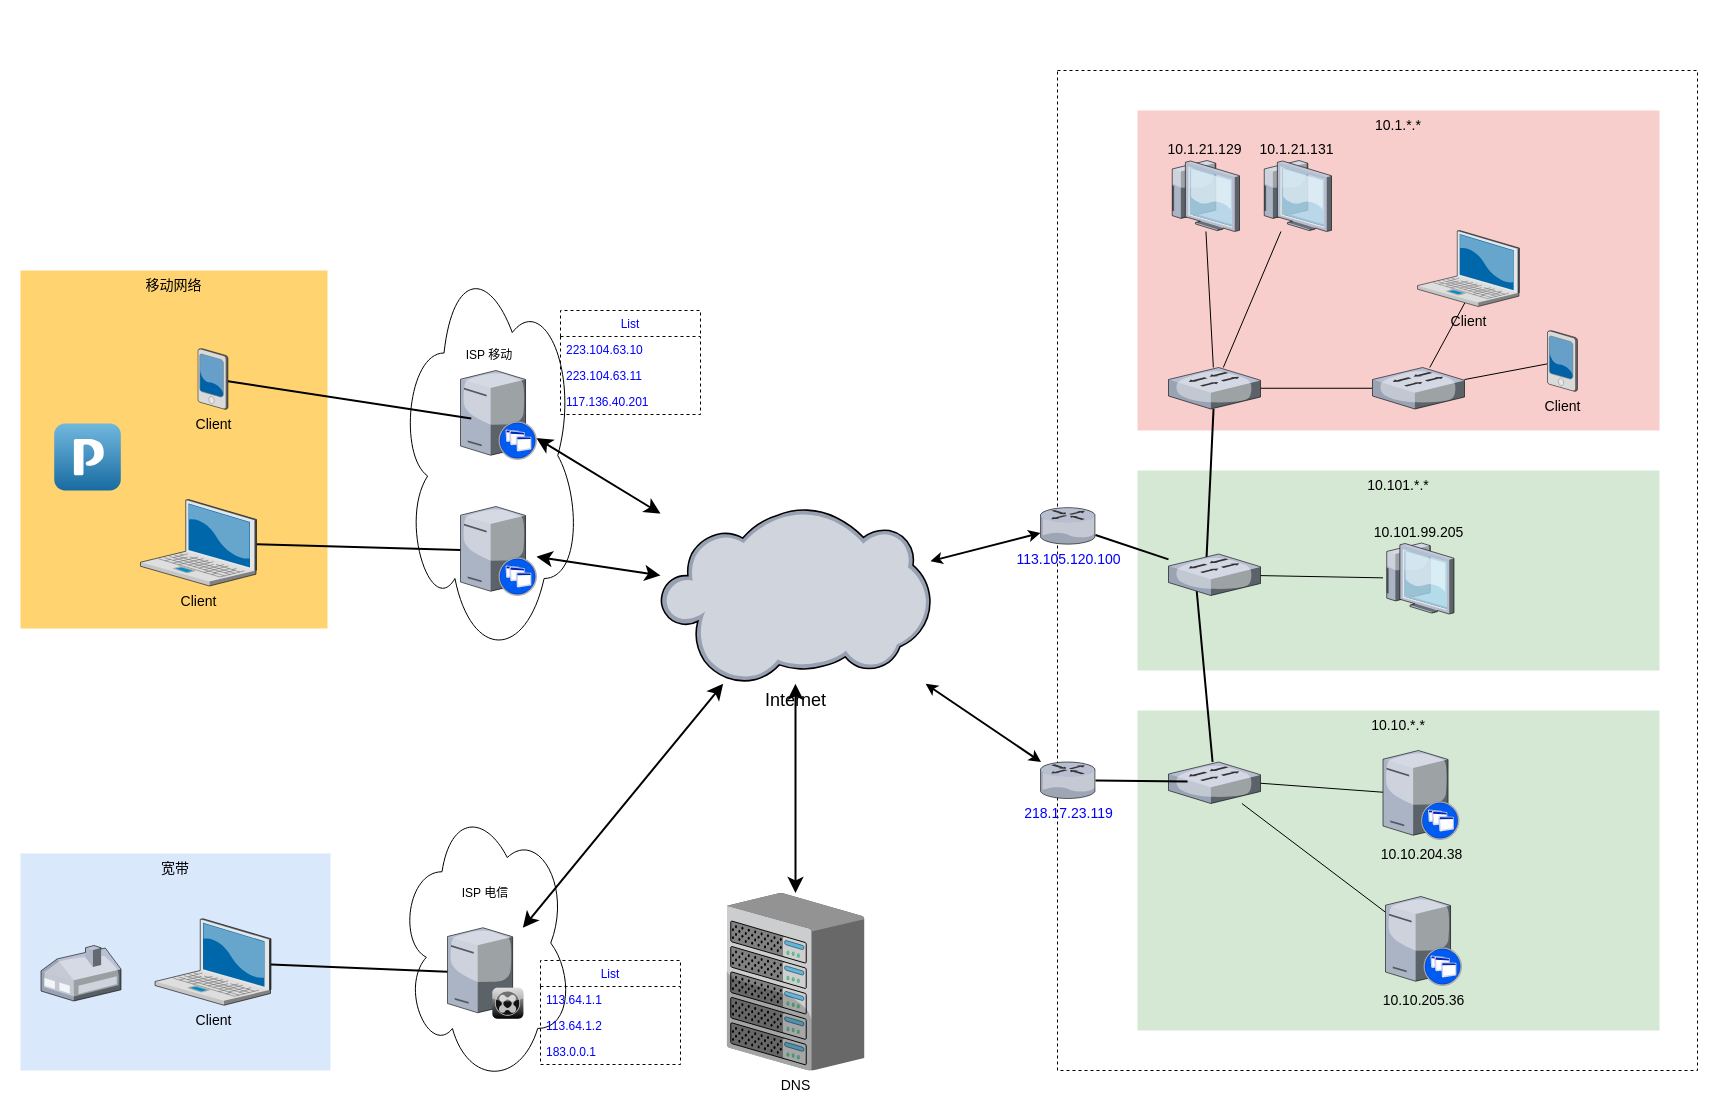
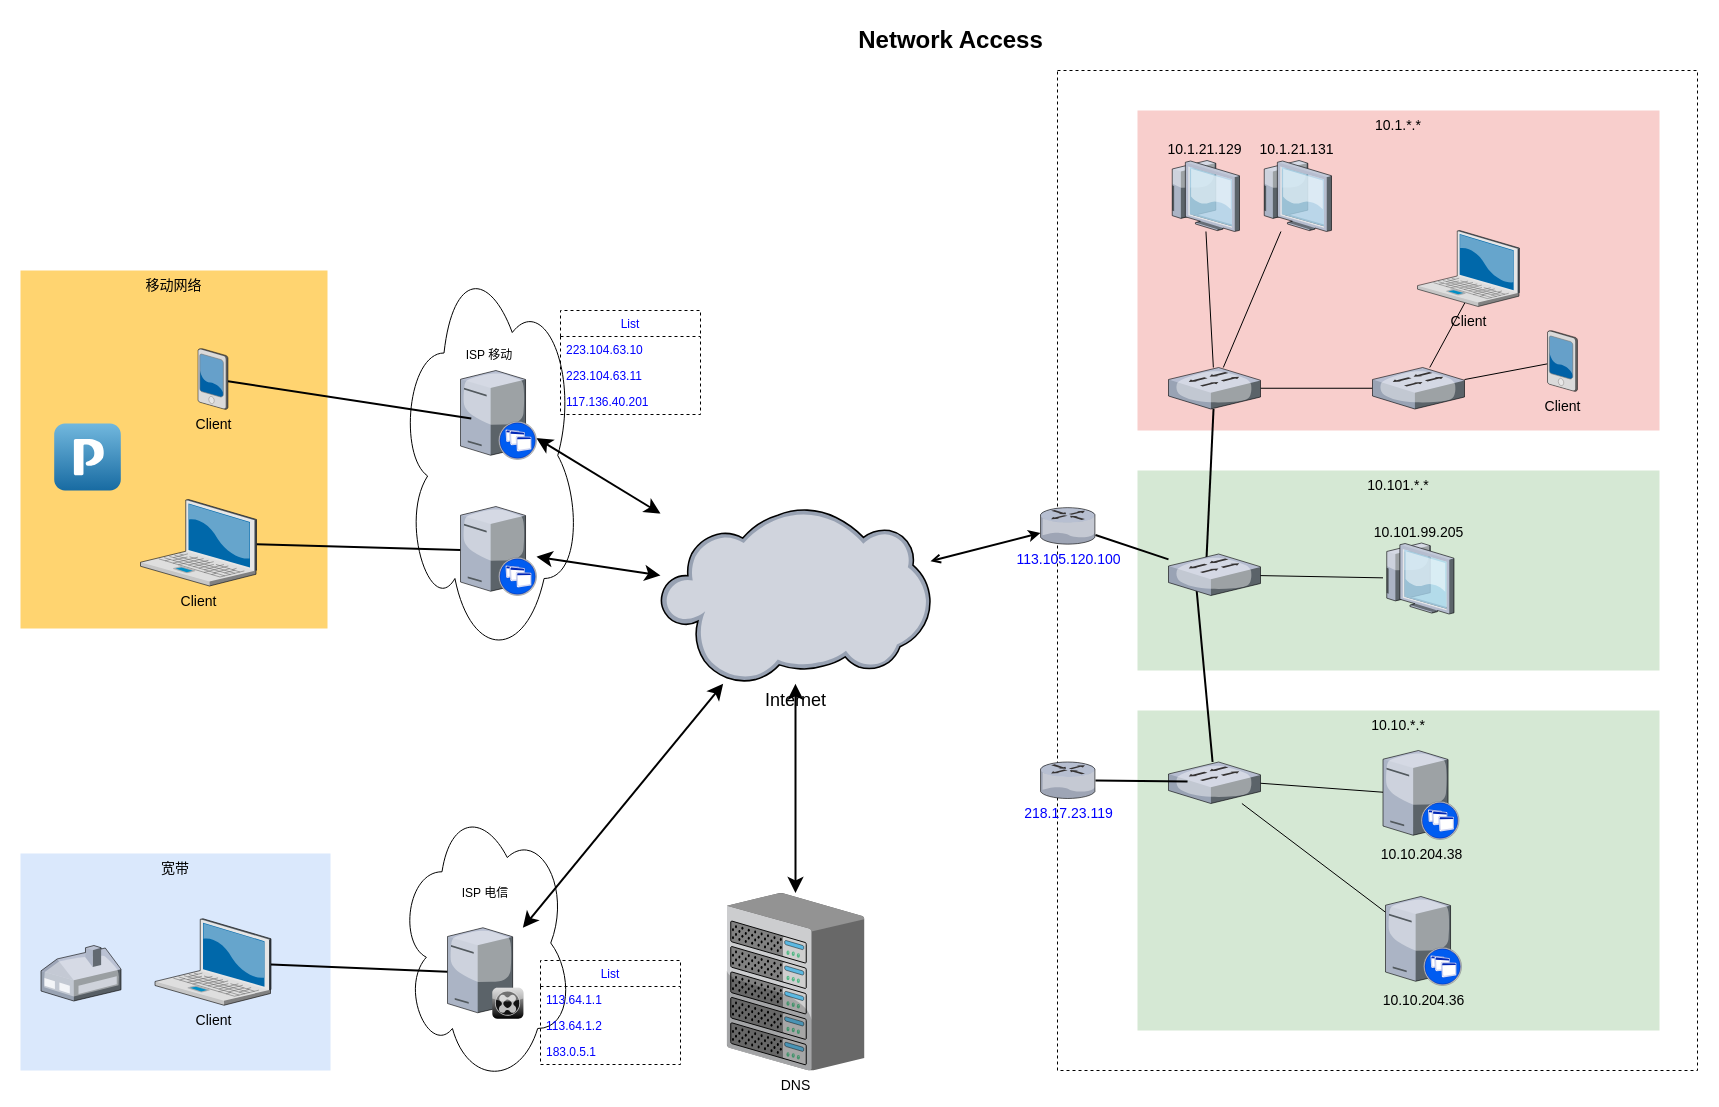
  <mxCell id="0" style=";html=1;" />
  <mxCell id="1" style=";html=1;" parent="0" />
  <mxCell id="2" value="" style="rounded=0;whiteSpace=wrap;html=1;gradientColor=none;fillColor=none;dashed=1;" vertex="1" parent="1"><mxGeometry x="1057" y="70" width="640" height="1000" as="geometry" /></mxCell>
  <mxCell id="3" value="&lt;font style=&quot;font-size: 18px&quot;&gt;Internet&lt;/font&gt;" style="verticalLabelPosition=bottom;aspect=fixed;html=1;verticalAlign=top;strokeColor=none;align=center;outlineConnect=0;shape=mxgraph.citrix.cloud;gradientColor=none;rotation=0;" vertex="1" parent="1"><mxGeometry x="660" y="507.15" width="270" height="176.21" as="geometry" /></mxCell>
  <mxCell id="4" value="ISP 电信" style="ellipse;shape=cloud;whiteSpace=wrap;html=1;gradientColor=none;spacingBottom=100;" vertex="1" parent="1"><mxGeometry x="398" y="800" width="174" height="285" as="geometry" /></mxCell>
  <mxCell id="5" value="ISP 移动" style="ellipse;shape=cloud;whiteSpace=wrap;html=1;gradientColor=none;spacingBottom=201;" vertex="1" parent="1"><mxGeometry x="398" y="250" width="182" height="410" as="geometry" /></mxCell>
  <mxCell id="6" value="10.101.*.*" style="whiteSpace=wrap;html=1;fillColor=#d5e8d4;fontSize=14;strokeColor=none;verticalAlign=top;" vertex="1" parent="1"><mxGeometry x="1137" y="470" width="522" height="200" as="geometry" /></mxCell>
  <mxCell id="7" value="10.1.*.*" style="whiteSpace=wrap;html=1;fillColor=#f8cecc;fontSize=14;strokeColor=none;verticalAlign=top;" parent="1" vertex="1"><mxGeometry x="1137" y="110" width="522" height="320" as="geometry" /></mxCell>
  <mxCell id="8" value="10.10.*.*" style="whiteSpace=wrap;html=1;fillColor=#d5e8d4;fontSize=14;strokeColor=none;verticalAlign=top;" parent="1" vertex="1"><mxGeometry x="1137" y="710" width="522" height="320" as="geometry" /></mxCell>
  <mxCell id="9" value="宽带" style="whiteSpace=wrap;html=1;fillColor=#dae8fc;fontSize=14;strokeColor=none;verticalAlign=top;" parent="1" vertex="1"><mxGeometry y="853" width="310" height="217" as="geometry" x="20" /></mxCell>
  <mxCell id="10" value="移动网络" style="whiteSpace=wrap;html=1;fillColor=#FFD470;gradientColor=none;fontSize=14;strokeColor=none;verticalAlign=top;" parent="1" vertex="1"><mxGeometry y="270" width="307" height="358" as="geometry" x="20" /></mxCell>
  <mxCell id="11" style="edgeStyle=none;rounded=0;html=1;startSize=10;endSize=10;jettySize=auto;orthogonalLoop=1;fontSize=14;endArrow=none;endFill=0;strokeWidth=2;" parent="1" source="12" target="27" edge="1"><mxGeometry relative="1" as="geometry" /></mxCell>
  <mxCell id="12" value="Client" style="verticalLabelPosition=bottom;aspect=fixed;html=1;verticalAlign=top;strokeColor=none;shape=mxgraph.citrix.laptop_2;fillColor=#66B2FF;gradientColor=#0066CC;fontSize=14;" parent="1" vertex="1"><mxGeometry x="154.5" y="918.25" width="116" height="86.5" as="geometry" /></mxCell>
  <mxCell id="13" style="edgeStyle=none;rounded=0;html=1;startSize=10;endSize=10;jettySize=auto;orthogonalLoop=1;fontSize=14;endArrow=none;endFill=0;strokeWidth=2;" parent="1" source="14" target="18" edge="1"><mxGeometry relative="1" as="geometry" /></mxCell>
  <mxCell id="14" value="Client" style="verticalLabelPosition=bottom;aspect=fixed;html=1;verticalAlign=top;strokeColor=none;shape=mxgraph.citrix.laptop_2;fillColor=#66B2FF;gradientColor=#0066CC;fontSize=14;" parent="1" vertex="1"><mxGeometry x="140" y="499" width="116" height="86.5" as="geometry" /></mxCell>
  <mxCell id="15" value="" style="rounded=0;orthogonalLoop=1;jettySize=auto;html=1;endArrow=none;endFill=0;" edge="1" parent="1" source="16" target="39"><mxGeometry relative="1" as="geometry" /></mxCell>
  <mxCell id="16" value="Client" style="verticalLabelPosition=bottom;aspect=fixed;html=1;verticalAlign=top;strokeColor=none;shape=mxgraph.citrix.pda;fillColor=#66B2FF;gradientColor=#0066CC;fontSize=14;" parent="1" vertex="1"><mxGeometry x="1547" y="330" width="30" height="61" as="geometry" /></mxCell>
  <mxCell id="17" style="edgeStyle=none;rounded=0;html=1;startSize=10;endSize=10;jettySize=auto;orthogonalLoop=1;fontSize=14;endArrow=classic;endFill=1;strokeWidth=2;startArrow=classic;startFill=1;" parent="1" source="18" target="3" edge="1"><mxGeometry relative="1" as="geometry"><mxPoint x="779" y="669.605" as="targetPoint" /></mxGeometry></mxCell>
  <mxCell id="18" value="" style="verticalLabelPosition=bottom;aspect=fixed;html=1;verticalAlign=top;strokeColor=none;shape=mxgraph.citrix.xenapp_server;fillColor=#66B2FF;gradientColor=#0066CC;fontSize=14;" parent="1" vertex="1"><mxGeometry x="460" y="506" width="76" height="89" as="geometry" /></mxCell>
  <mxCell id="19" style="edgeStyle=none;rounded=0;html=1;startSize=10;endSize=10;jettySize=auto;orthogonalLoop=1;fontSize=14;endArrow=classic;endFill=1;strokeWidth=2;startArrow=classic;startFill=1;" parent="1" source="20" target="3" edge="1"><mxGeometry relative="1" as="geometry"><mxPoint x="779" y="508.02" as="targetPoint" /></mxGeometry></mxCell>
  <mxCell id="20" value="" style="verticalLabelPosition=bottom;aspect=fixed;html=1;verticalAlign=top;strokeColor=none;shape=mxgraph.citrix.xenapp_server;fillColor=#66B2FF;gradientColor=#0066CC;fontSize=14;" parent="1" vertex="1"><mxGeometry x="460" y="370" width="76" height="89" as="geometry" /></mxCell>
  <mxCell id="21" style="edgeStyle=none;rounded=0;html=1;startSize=10;endSize=10;jettySize=auto;orthogonalLoop=1;fontSize=14;endArrow=classic;endFill=1;strokeWidth=2;startArrow=classic;startFill=1;" parent="1" source="3" target="28" edge="1"><mxGeometry relative="1" as="geometry" /></mxCell>
  <mxCell id="22" style="edgeStyle=none;rounded=0;html=1;startSize=10;endSize=10;jettySize=auto;orthogonalLoop=1;fontSize=14;endArrow=none;endFill=0;strokeWidth=2;exitX=0.402;exitY=0.639;exitDx=0;exitDy=0;exitPerimeter=0;" parent="1" source="44" target="34" edge="1"><mxGeometry relative="1" as="geometry" /></mxCell>
  <mxCell id="23" style="edgeStyle=none;rounded=0;html=1;startSize=10;endSize=10;jettySize=auto;orthogonalLoop=1;fontSize=14;endArrow=none;endFill=0;strokeWidth=1;exitX=0.54;exitY=0.437;exitDx=0;exitDy=0;exitPerimeter=0;" parent="1" source="41" target="42" edge="1"><mxGeometry relative="1" as="geometry" /></mxCell>
- <mxCell id="24" value="" style="edgeStyle=none;rounded=0;orthogonalLoop=1;jettySize=auto;html=1;startArrow=classic;startFill=1;endArrow=classic;endFill=1;strokeWidth=2;" edge="1" parent="1" source="25" target="3"><mxGeometry relative="1" as="geometry" /></mxCell>
+ <mxCell id="24" value="" style="edgeStyle=none;rounded=0;orthogonalLoop=1;jettySize=auto;html=1;startArrow=classic;startFill=1;endArrow=open;endFill=1;strokeWidth=2;" edge="1" parent="1" source="25" target="3"><mxGeometry relative="1" as="geometry" /></mxCell>
  <mxCell id="25" value="113.105.120.100" style="verticalLabelPosition=bottom;aspect=fixed;html=1;verticalAlign=top;strokeColor=none;shape=mxgraph.citrix.router;fillColor=#66B2FF;gradientColor=#0066CC;fontSize=14;fontColor=#0000FF;" parent="1" vertex="1"><mxGeometry x="1040" y="507.15" width="55" height="36.5" as="geometry" /></mxCell>
  <mxCell id="26" style="edgeStyle=none;rounded=0;html=1;startSize=10;endSize=10;jettySize=auto;orthogonalLoop=1;fontSize=14;endArrow=classic;endFill=1;strokeWidth=2;startArrow=classic;startFill=1;" parent="1" source="27" target="3" edge="1"><mxGeometry relative="1" as="geometry"><mxPoint x="657" y="870.164" as="targetPoint" /></mxGeometry></mxCell>
  <mxCell id="27" value="" style="verticalLabelPosition=bottom;aspect=fixed;html=1;verticalAlign=top;strokeColor=none;shape=mxgraph.citrix.xenclient_synchronizer;fillColor=#CCCCCC;gradientColor=#000000;gradientDirection=south;fontSize=14;" parent="1" vertex="1"><mxGeometry x="447" y="927.25" width="76" height="91" as="geometry" /></mxCell>
  <mxCell id="28" value="DNS" style="verticalLabelPosition=bottom;aspect=fixed;html=1;verticalAlign=top;strokeColor=none;shape=mxgraph.citrix.chassis;fillColor=#66B2FF;gradientColor=#0066CC;fontSize=14;" parent="1" vertex="1"><mxGeometry x="726.25" y="892.5" width="137.5" height="177.5" as="geometry" /></mxCell>
  <mxCell id="29" value="" style="verticalLabelPosition=bottom;aspect=fixed;html=1;verticalAlign=top;strokeColor=none;shape=mxgraph.citrix.home_office;fillColor=#66B2FF;gradientColor=#0066CC;fontSize=14;" parent="1" vertex="1"><mxGeometry x="40.5" y="945" width="80" height="55.5" as="geometry" /></mxCell>
  <mxCell id="30" style="edgeStyle=none;rounded=0;html=1;startSize=10;endSize=10;jettySize=auto;orthogonalLoop=1;fontSize=14;endArrow=none;endFill=0;strokeWidth=1;" parent="1" source="34" target="36" edge="1"><mxGeometry relative="1" as="geometry" /></mxCell>
  <mxCell id="31" style="edgeStyle=none;rounded=0;html=1;startSize=10;endSize=10;jettySize=auto;orthogonalLoop=1;fontSize=14;endArrow=none;endFill=0;strokeWidth=1;" parent="1" source="34" target="35" edge="1"><mxGeometry relative="1" as="geometry" /></mxCell>
  <mxCell id="32" style="edgeStyle=none;rounded=0;html=1;startSize=10;endSize=10;jettySize=auto;orthogonalLoop=1;fontSize=14;endArrow=none;endFill=0;strokeWidth=1;entryX=0.566;entryY=0.7;entryDx=0;entryDy=0;entryPerimeter=0;" parent="1" source="39" target="38" edge="1"><mxGeometry relative="1" as="geometry"><mxPoint x="1494" y="322.83" as="targetPoint" /></mxGeometry></mxCell>
  <mxCell id="33" value="" style="rounded=0;orthogonalLoop=1;jettySize=auto;html=1;endArrow=none;endFill=0;" edge="1" parent="1" source="34" target="39"><mxGeometry relative="1" as="geometry" /></mxCell>
  <mxCell id="34" value="" style="verticalLabelPosition=bottom;aspect=fixed;html=1;verticalAlign=top;strokeColor=none;shape=mxgraph.citrix.switch;fillColor=#66B2FF;gradientColor=#0066CC;fontSize=14;" parent="1" vertex="1"><mxGeometry x="1168" y="367" width="92" height="41.5" as="geometry" /></mxCell>
  <mxCell id="35" value="10.1.21.131" style="verticalLabelPosition=top;aspect=fixed;html=1;verticalAlign=bottom;strokeColor=none;shape=mxgraph.citrix.thin_client;fillColor=#66B2FF;gradientColor=#0066CC;fontSize=14;labelPosition=center;align=center;" parent="1" vertex="1"><mxGeometry x="1260" y="160" width="71" height="71" as="geometry" /></mxCell>
  <mxCell id="36" value="10.1.21.129" style="verticalLabelPosition=top;aspect=fixed;html=1;verticalAlign=bottom;strokeColor=none;shape=mxgraph.citrix.thin_client;fillColor=#66B2FF;gradientColor=#0066CC;fontSize=14;labelPosition=center;align=center;" parent="1" vertex="1"><mxGeometry x="1168" y="160" width="71" height="71" as="geometry" /></mxCell>
+ <mxCell id="37" value="Network Access" style="text;strokeColor=none;fillColor=none;html=1;fontSize=24;fontStyle=1;verticalAlign=middle;align=center;" parent="1" vertex="1"><mxGeometry x="519" y="20" width="861" height="40" as="geometry" /></mxCell>
  <mxCell id="38" value="Client" style="verticalLabelPosition=bottom;aspect=fixed;html=1;verticalAlign=top;strokeColor=none;shape=mxgraph.citrix.laptop_2;fillColor=#66B2FF;gradientColor=#0066CC;fontSize=14;" vertex="1" parent="1"><mxGeometry x="1417" y="230" width="101.92" height="76" as="geometry" /></mxCell>
  <mxCell id="39" value="" style="verticalLabelPosition=bottom;aspect=fixed;html=1;verticalAlign=top;strokeColor=none;shape=mxgraph.citrix.switch;fillColor=#66B2FF;gradientColor=#0066CC;fontSize=14;" vertex="1" parent="1"><mxGeometry x="1372" y="367" width="92" height="41.5" as="geometry" /></mxCell>
  <mxCell id="40" value="" style="edgeStyle=none;rounded=0;orthogonalLoop=1;jettySize=auto;html=1;strokeWidth=2;startArrow=none;startFill=0;endArrow=none;endFill=0;entryX=0.304;entryY=0.831;entryDx=0;entryDy=0;entryPerimeter=0;" edge="1" parent="1" source="41" target="44"><mxGeometry relative="1" as="geometry"><mxPoint x="1088" y="782.25" as="targetPoint" /></mxGeometry></mxCell>
  <mxCell id="41" value="" style="verticalLabelPosition=bottom;aspect=fixed;html=1;verticalAlign=top;strokeColor=none;shape=mxgraph.citrix.switch;fillColor=#66B2FF;gradientColor=#0066CC;fontSize=14;" vertex="1" parent="1"><mxGeometry x="1168" y="761.5" width="92" height="41.5" as="geometry" /></mxCell>
  <mxCell id="42" value="10.10.204.38" style="verticalLabelPosition=bottom;aspect=fixed;html=1;verticalAlign=top;strokeColor=none;shape=mxgraph.citrix.xenapp_server;fillColor=#66B2FF;gradientColor=#0066CC;fontSize=14;" vertex="1" parent="1"><mxGeometry x="1382.5" y="750" width="76" height="89" as="geometry" /></mxCell>
  <mxCell id="43" value="" style="edgeStyle=none;rounded=0;orthogonalLoop=1;jettySize=auto;html=1;startArrow=none;startFill=0;endArrow=none;endFill=0;strokeWidth=2;" edge="1" parent="1" source="44" target="25"><mxGeometry relative="1" as="geometry" /></mxCell>
  <mxCell id="44" value="" style="verticalLabelPosition=bottom;aspect=fixed;html=1;verticalAlign=top;strokeColor=none;shape=mxgraph.citrix.switch;fillColor=#66B2FF;gradientColor=#0066CC;fontSize=14;" vertex="1" parent="1"><mxGeometry x="1168" y="553.5" width="92" height="41.5" as="geometry" /></mxCell>
  <mxCell id="45" value="" style="edgeStyle=none;rounded=0;orthogonalLoop=1;jettySize=auto;html=1;startArrow=none;startFill=0;endArrow=none;endFill=0;strokeWidth=1;" edge="1" parent="1" source="46" target="44"><mxGeometry relative="1" as="geometry" /></mxCell>
  <mxCell id="46" value="10.101.99.205" style="verticalLabelPosition=top;aspect=fixed;html=1;verticalAlign=bottom;strokeColor=none;shape=mxgraph.citrix.thin_client;fillColor=#66B2FF;gradientColor=#0066CC;fontSize=14;labelPosition=center;align=center;" vertex="1" parent="1"><mxGeometry x="1382.5" y="542.5" width="71" height="71" as="geometry" /></mxCell>
  <mxCell id="47" value="" style="edgeStyle=none;rounded=0;orthogonalLoop=1;jettySize=auto;html=1;startArrow=none;startFill=0;endArrow=none;endFill=0;strokeWidth=1;" edge="1" parent="1" source="48" target="41"><mxGeometry relative="1" as="geometry"><mxPoint x="1269.5" y="989.5" as="targetPoint" /></mxGeometry></mxCell>
- <mxCell id="48" value="10.10.205.36" style="verticalLabelPosition=bottom;aspect=fixed;html=1;verticalAlign=top;strokeColor=none;shape=mxgraph.citrix.xenapp_server;fillColor=#66B2FF;gradientColor=#0066CC;fontSize=14;" vertex="1" parent="1"><mxGeometry x="1385" y="896" width="76" height="89" as="geometry" /></mxCell>
+ <mxCell id="48" value="10.10.204.36" style="verticalLabelPosition=bottom;aspect=fixed;html=1;verticalAlign=top;strokeColor=none;shape=mxgraph.citrix.xenapp_server;fillColor=#66B2FF;gradientColor=#0066CC;fontSize=14;" vertex="1" parent="1"><mxGeometry x="1385" y="896" width="76" height="89" as="geometry" /></mxCell>
  <mxCell id="49" value="" style="edgeStyle=none;rounded=0;orthogonalLoop=1;jettySize=auto;html=1;startArrow=none;startFill=0;endArrow=none;endFill=0;strokeWidth=2;entryX=0.142;entryY=0.539;entryDx=0;entryDy=0;entryPerimeter=0;" edge="1" parent="1" source="50" target="20"><mxGeometry relative="1" as="geometry"><mxPoint x="540" y="518.5" as="targetPoint" /></mxGeometry></mxCell>
  <mxCell id="50" value="Client" style="verticalLabelPosition=bottom;aspect=fixed;html=1;verticalAlign=top;strokeColor=none;shape=mxgraph.citrix.pda;fillColor=#66B2FF;gradientColor=#0066CC;fontSize=14;" vertex="1" parent="1"><mxGeometry x="197.5" y="348" width="30" height="61" as="geometry" /></mxCell>
  <mxCell id="51" value="" style="verticalLabelPosition=bottom;aspect=fixed;html=1;verticalAlign=top;strokeColor=none;align=center;outlineConnect=0;shape=mxgraph.citrix.podio;fillColor=#72B8DE;gradientColor=#186BA2;gradientDirection=south;" vertex="1" parent="1"><mxGeometry x="53.5" y="423" width="67" height="67" as="geometry" /></mxCell>
  <mxCell id="52" value="List" style="swimlane;fontStyle=0;childLayout=stackLayout;horizontal=1;startSize=26;fillColor=none;horizontalStack=0;resizeParent=1;resizeParentMax=0;resizeLast=0;collapsible=1;marginBottom=0;dashed=1;fontColor=#0000FF;" vertex="1" parent="1"><mxGeometry x="560" y="310" width="140" height="104" as="geometry"><mxRectangle x="540" y="320" width="50" height="26" as="alternateBounds" /></mxGeometry></mxCell>
  <mxCell id="53" value="223.104.63.10" style="text;strokeColor=none;fillColor=none;align=left;verticalAlign=top;spacingLeft=4;spacingRight=4;overflow=hidden;rotatable=0;points=[[0,0.5],[1,0.5]];portConstraint=eastwest;fontColor=#0000FF;" vertex="1" parent="52"><mxGeometry y="26" width="140" height="26" as="geometry" /></mxCell>
  <mxCell id="54" value="223.104.63.11" style="text;strokeColor=none;fillColor=none;align=left;verticalAlign=top;spacingLeft=4;spacingRight=4;overflow=hidden;rotatable=0;points=[[0,0.5],[1,0.5]];portConstraint=eastwest;fontColor=#0000FF;" vertex="1" parent="52"><mxGeometry y="52" width="140" height="26" as="geometry" /></mxCell>
  <mxCell id="55" value="117.136.40.201" style="text;strokeColor=none;fillColor=none;align=left;verticalAlign=top;spacingLeft=4;spacingRight=4;overflow=hidden;rotatable=0;points=[[0,0.5],[1,0.5]];portConstraint=eastwest;fontColor=#0000FF;" vertex="1" parent="52"><mxGeometry y="78" width="140" height="26" as="geometry" /></mxCell>
  <mxCell id="56" value="List" style="swimlane;fontStyle=0;childLayout=stackLayout;horizontal=1;startSize=26;fillColor=none;horizontalStack=0;resizeParent=1;resizeParentMax=0;resizeLast=0;collapsible=1;marginBottom=0;dashed=1;fontColor=#0000FF;" vertex="1" parent="1"><mxGeometry x="540" y="960" width="140" height="104" as="geometry"><mxRectangle x="540" y="320" width="50" height="26" as="alternateBounds" /></mxGeometry></mxCell>
  <mxCell id="57" value="113.64.1.1" style="text;strokeColor=none;fillColor=none;align=left;verticalAlign=top;spacingLeft=4;spacingRight=4;overflow=hidden;rotatable=0;points=[[0,0.5],[1,0.5]];portConstraint=eastwest;fontColor=#0000FF;" vertex="1" parent="56"><mxGeometry y="26" width="140" height="26" as="geometry" /></mxCell>
  <mxCell id="58" value="113.64.1.2" style="text;strokeColor=none;fillColor=none;align=left;verticalAlign=top;spacingLeft=4;spacingRight=4;overflow=hidden;rotatable=0;points=[[0,0.5],[1,0.5]];portConstraint=eastwest;fontColor=#0000FF;" vertex="1" parent="56"><mxGeometry y="52" width="140" height="26" as="geometry" /></mxCell>
- <mxCell id="59" value="183.0.0.1" style="text;strokeColor=none;fillColor=none;align=left;verticalAlign=top;spacingLeft=4;spacingRight=4;overflow=hidden;rotatable=0;points=[[0,0.5],[1,0.5]];portConstraint=eastwest;fontColor=#0000FF;" vertex="1" parent="56"><mxGeometry y="78" width="140" height="26" as="geometry" /></mxCell>
+ <mxCell id="59" value="183.0.5.1" style="text;strokeColor=none;fillColor=none;align=left;verticalAlign=top;spacingLeft=4;spacingRight=4;overflow=hidden;rotatable=0;points=[[0,0.5],[1,0.5]];portConstraint=eastwest;fontColor=#0000FF;" vertex="1" parent="56"><mxGeometry y="78" width="140" height="26" as="geometry" /></mxCell>
  <mxCell id="60" value="" style="edgeStyle=none;rounded=0;orthogonalLoop=1;jettySize=auto;html=1;startArrow=none;startFill=0;endArrow=none;endFill=0;strokeWidth=2;fontColor=#0000FF;entryX=0.207;entryY=0.47;entryDx=0;entryDy=0;entryPerimeter=0;" edge="1" parent="1" source="61" target="41"><mxGeometry relative="1" as="geometry" /></mxCell>
  <mxCell id="61" value="218.17.23.119" style="verticalLabelPosition=bottom;aspect=fixed;html=1;verticalAlign=top;strokeColor=none;shape=mxgraph.citrix.router;fillColor=#66B2FF;gradientColor=#0066CC;fontSize=14;fontColor=#0000FF;" vertex="1" parent="1"><mxGeometry x="1040" y="761.5" width="55" height="36.5" as="geometry" /></mxCell>
- <mxCell id="62" value="" style="edgeStyle=none;rounded=0;orthogonalLoop=1;jettySize=auto;html=1;startArrow=classic;startFill=1;endArrow=classic;endFill=1;strokeWidth=2;" edge="1" parent="1" source="61" target="3"><mxGeometry relative="1" as="geometry"><mxPoint x="1050" y="542.45" as="sourcePoint" /><mxPoint x="940" y="570.648" as="targetPoint" /></mxGeometry></mxCell>
